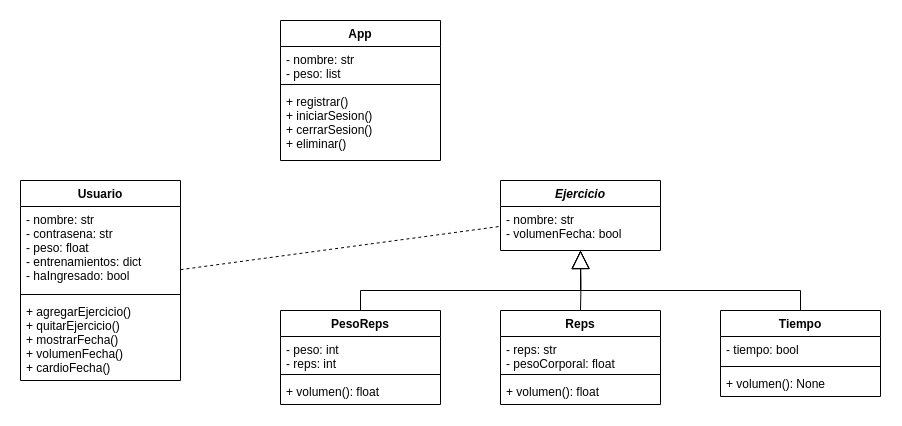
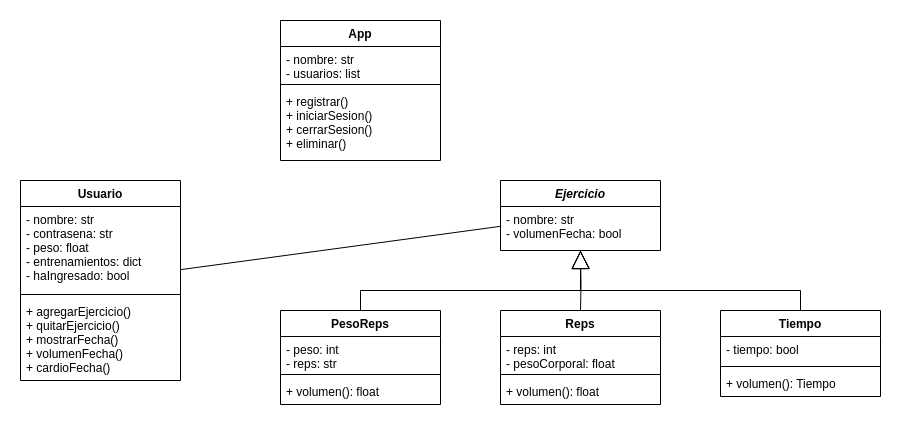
  <mxCell id="0" />
  <mxCell id="1" parent="0" />
  <mxCell id="2" value="App" style="swimlane;fontStyle=1;align=center;verticalAlign=top;childLayout=stackLayout;horizontal=1;startSize=26;horizontalStack=0;resizeParent=1;resizeParentMax=0;resizeLast=0;collapsible=1;marginBottom=0;" parent="1" vertex="1"><mxGeometry x="280" y="20" width="160" height="140" as="geometry" /></mxCell>
- <mxCell id="3" value="- nombre: str&#10;- peso: list" style="text;strokeColor=none;fillColor=none;align=left;verticalAlign=top;spacingLeft=4;spacingRight=4;overflow=hidden;rotatable=0;points=[[0,0.5],[1,0.5]];portConstraint=eastwest;" parent="2" vertex="1"><mxGeometry y="26" width="160" height="34" as="geometry" /></mxCell>
+ <mxCell id="3" value="- nombre: str&#10;- usuarios: list" style="text;strokeColor=none;fillColor=none;align=left;verticalAlign=top;spacingLeft=4;spacingRight=4;overflow=hidden;rotatable=0;points=[[0,0.5],[1,0.5]];portConstraint=eastwest;" parent="2" vertex="1"><mxGeometry y="26" width="160" height="34" as="geometry" /></mxCell>
  <mxCell id="4" value="" style="line;strokeWidth=1;fillColor=none;align=left;verticalAlign=middle;spacingTop=-1;spacingLeft=3;spacingRight=3;rotatable=0;labelPosition=right;points=[];portConstraint=eastwest;" parent="2" vertex="1"><mxGeometry y="60" width="160" height="8" as="geometry" /></mxCell>
  <mxCell id="5" value="+ registrar()&#10;+ iniciarSesion()&#10;+ cerrarSesion()&#10;+ eliminar()" style="text;strokeColor=none;fillColor=none;align=left;verticalAlign=top;spacingLeft=4;spacingRight=4;overflow=hidden;rotatable=0;points=[[0,0.5],[1,0.5]];portConstraint=eastwest;" parent="2" vertex="1"><mxGeometry y="68" width="160" height="72" as="geometry" /></mxCell>
  <mxCell id="6" value="Usuario" style="swimlane;fontStyle=1;align=center;verticalAlign=top;childLayout=stackLayout;horizontal=1;startSize=26;horizontalStack=0;resizeParent=1;resizeParentMax=0;resizeLast=0;collapsible=1;marginBottom=0;" parent="1" vertex="1"><mxGeometry x="20" y="180" width="160" height="200" as="geometry" /></mxCell>
  <mxCell id="7" value="- nombre: str&#10;- contrasena: str&#10;- peso: float&#10;- entrenamientos: dict&#10;- haIngresado: bool" style="text;strokeColor=none;fillColor=none;align=left;verticalAlign=top;spacingLeft=4;spacingRight=4;overflow=hidden;rotatable=0;points=[[0,0.5],[1,0.5]];portConstraint=eastwest;" parent="6" vertex="1"><mxGeometry y="26" width="160" height="84" as="geometry" /></mxCell>
  <mxCell id="8" value="" style="line;strokeWidth=1;fillColor=none;align=left;verticalAlign=middle;spacingTop=-1;spacingLeft=3;spacingRight=3;rotatable=0;labelPosition=right;points=[];portConstraint=eastwest;" parent="6" vertex="1"><mxGeometry y="110" width="160" height="8" as="geometry" /></mxCell>
  <mxCell id="9" value="+ agregarEjercicio()&#10;+ quitarEjercicio()&#10;+ mostrarFecha()&#10;+ volumenFecha()&#10;+ cardioFecha()" style="text;strokeColor=none;fillColor=none;align=left;verticalAlign=top;spacingLeft=4;spacingRight=4;overflow=hidden;rotatable=0;points=[[0,0.5],[1,0.5]];portConstraint=eastwest;" parent="6" vertex="1"><mxGeometry y="118" width="160" height="82" as="geometry" /></mxCell>
  <mxCell id="10" value="Ejercicio" style="swimlane;fontStyle=3;align=center;verticalAlign=top;childLayout=stackLayout;horizontal=1;startSize=26;horizontalStack=0;resizeParent=1;resizeParentMax=0;resizeLast=0;collapsible=1;marginBottom=0;" parent="1" vertex="1"><mxGeometry x="500" y="180" width="160" height="70" as="geometry" /></mxCell>
  <mxCell id="11" value="- nombre: str&#10;- volumenFecha: bool" style="text;strokeColor=none;fillColor=none;align=left;verticalAlign=top;spacingLeft=4;spacingRight=4;overflow=hidden;rotatable=0;points=[[0,0.5],[1,0.5]];portConstraint=eastwest;" parent="10" vertex="1"><mxGeometry y="26" width="160" height="44" as="geometry" /></mxCell>
  <mxCell id="12" style="edgeStyle=orthogonalEdgeStyle;rounded=0;orthogonalLoop=1;jettySize=auto;html=1;endArrow=block;endFill=0;endSize=16;" parent="1" target="10" edge="1"><mxGeometry relative="1" as="geometry"><mxPoint x="580" y="310" as="sourcePoint" /></mxGeometry></mxCell>
  <mxCell id="13" style="edgeStyle=orthogonalEdgeStyle;rounded=0;orthogonalLoop=1;jettySize=auto;html=1;endArrow=block;endFill=0;endSize=16;" parent="1" target="10" edge="1"><mxGeometry relative="1" as="geometry"><Array as="points"><mxPoint x="360" y="290" /><mxPoint x="580" y="290" /></Array><mxPoint x="360" y="310" as="sourcePoint" /></mxGeometry></mxCell>
  <mxCell id="14" style="edgeStyle=orthogonalEdgeStyle;rounded=0;orthogonalLoop=1;jettySize=auto;html=1;endArrow=block;endFill=0;endSize=16;" parent="1" target="10" edge="1"><mxGeometry relative="1" as="geometry"><Array as="points"><mxPoint x="800" y="290" /><mxPoint x="580" y="290" /></Array><mxPoint x="800.034" y="310" as="sourcePoint" /></mxGeometry></mxCell>
  <mxCell id="15" value="PesoReps" style="swimlane;fontStyle=1;align=center;verticalAlign=top;childLayout=stackLayout;horizontal=1;startSize=26;horizontalStack=0;resizeParent=1;resizeParentMax=0;resizeLast=0;collapsible=1;marginBottom=0;" parent="1" vertex="1"><mxGeometry x="280" y="310" width="160" height="94" as="geometry" /></mxCell>
- <mxCell id="16" value="- peso: int&#10;- reps: int" style="text;strokeColor=none;fillColor=none;align=left;verticalAlign=top;spacingLeft=4;spacingRight=4;overflow=hidden;rotatable=0;points=[[0,0.5],[1,0.5]];portConstraint=eastwest;" parent="15" vertex="1"><mxGeometry y="26" width="160" height="34" as="geometry" /></mxCell>
+ <mxCell id="16" value="- peso: int&#10;- reps: str" style="text;strokeColor=none;fillColor=none;align=left;verticalAlign=top;spacingLeft=4;spacingRight=4;overflow=hidden;rotatable=0;points=[[0,0.5],[1,0.5]];portConstraint=eastwest;" parent="15" vertex="1"><mxGeometry y="26" width="160" height="34" as="geometry" /></mxCell>
  <mxCell id="17" value="" style="line;strokeWidth=1;fillColor=none;align=left;verticalAlign=middle;spacingTop=-1;spacingLeft=3;spacingRight=3;rotatable=0;labelPosition=right;points=[];portConstraint=eastwest;" parent="15" vertex="1"><mxGeometry y="60" width="160" height="8" as="geometry" /></mxCell>
  <mxCell id="18" value="+ volumen(): float" style="text;strokeColor=none;fillColor=none;align=left;verticalAlign=top;spacingLeft=4;spacingRight=4;overflow=hidden;rotatable=0;points=[[0,0.5],[1,0.5]];portConstraint=eastwest;" parent="15" vertex="1"><mxGeometry y="68" width="160" height="26" as="geometry" /></mxCell>
  <mxCell id="19" value="Reps" style="swimlane;fontStyle=1;align=center;verticalAlign=top;childLayout=stackLayout;horizontal=1;startSize=26;horizontalStack=0;resizeParent=1;resizeParentMax=0;resizeLast=0;collapsible=1;marginBottom=0;" parent="1" vertex="1"><mxGeometry x="500" y="310" width="160" height="94" as="geometry" /></mxCell>
- <mxCell id="20" value="- reps: str&#10;- pesoCorporal: float" style="text;strokeColor=none;fillColor=none;align=left;verticalAlign=top;spacingLeft=4;spacingRight=4;overflow=hidden;rotatable=0;points=[[0,0.5],[1,0.5]];portConstraint=eastwest;" parent="19" vertex="1"><mxGeometry y="26" width="160" height="34" as="geometry" /></mxCell>
+ <mxCell id="20" value="- reps: int&#10;- pesoCorporal: float" style="text;strokeColor=none;fillColor=none;align=left;verticalAlign=top;spacingLeft=4;spacingRight=4;overflow=hidden;rotatable=0;points=[[0,0.5],[1,0.5]];portConstraint=eastwest;" parent="19" vertex="1"><mxGeometry y="26" width="160" height="34" as="geometry" /></mxCell>
  <mxCell id="21" value="" style="line;strokeWidth=1;fillColor=none;align=left;verticalAlign=middle;spacingTop=-1;spacingLeft=3;spacingRight=3;rotatable=0;labelPosition=right;points=[];portConstraint=eastwest;" parent="19" vertex="1"><mxGeometry y="60" width="160" height="8" as="geometry" /></mxCell>
  <mxCell id="22" value="+ volumen(): float" style="text;strokeColor=none;fillColor=none;align=left;verticalAlign=top;spacingLeft=4;spacingRight=4;overflow=hidden;rotatable=0;points=[[0,0.5],[1,0.5]];portConstraint=eastwest;" parent="19" vertex="1"><mxGeometry y="68" width="160" height="26" as="geometry" /></mxCell>
  <mxCell id="23" value="Tiempo" style="swimlane;fontStyle=1;align=center;verticalAlign=top;childLayout=stackLayout;horizontal=1;startSize=26;horizontalStack=0;resizeParent=1;resizeParentMax=0;resizeLast=0;collapsible=1;marginBottom=0;" parent="1" vertex="1"><mxGeometry x="720" y="310" width="160" height="86" as="geometry" /></mxCell>
  <mxCell id="24" value="- tiempo: bool" style="text;strokeColor=none;fillColor=none;align=left;verticalAlign=top;spacingLeft=4;spacingRight=4;overflow=hidden;rotatable=0;points=[[0,0.5],[1,0.5]];portConstraint=eastwest;" parent="23" vertex="1"><mxGeometry y="26" width="160" height="26" as="geometry" /></mxCell>
  <mxCell id="25" value="" style="line;strokeWidth=1;fillColor=none;align=left;verticalAlign=middle;spacingTop=-1;spacingLeft=3;spacingRight=3;rotatable=0;labelPosition=right;points=[];portConstraint=eastwest;" parent="23" vertex="1"><mxGeometry y="52" width="160" height="8" as="geometry" /></mxCell>
- <mxCell id="26" value="+ volumen(): None" style="text;strokeColor=none;fillColor=none;align=left;verticalAlign=top;spacingLeft=4;spacingRight=4;overflow=hidden;rotatable=0;points=[[0,0.5],[1,0.5]];portConstraint=eastwest;" parent="23" vertex="1"><mxGeometry y="60" width="160" height="26" as="geometry" /></mxCell>
- <mxCell id="27" value="" style="endArrow=none;html=1;rounded=0;dashed=1;" edge="1" parent="1" source="6" target="10"><mxGeometry width="50" height="50" relative="1" as="geometry"><mxPoint x="280" y="250" as="sourcePoint" /><mxPoint x="330" y="200" as="targetPoint" /></mxGeometry></mxCell>
+ <mxCell id="26" value="+ volumen(): Tiempo" style="text;strokeColor=none;fillColor=none;align=left;verticalAlign=top;spacingLeft=4;spacingRight=4;overflow=hidden;rotatable=0;points=[[0,0.5],[1,0.5]];portConstraint=eastwest;" parent="23" vertex="1"><mxGeometry y="60" width="160" height="26" as="geometry" /></mxCell>
+ <mxCell id="27" value="" style="endArrow=none;html=1;rounded=0;" edge="1" parent="1" source="6" target="10"><mxGeometry width="50" height="50" relative="1" as="geometry"><mxPoint x="280" y="250" as="sourcePoint" /><mxPoint x="330" y="200" as="targetPoint" /></mxGeometry></mxCell>
